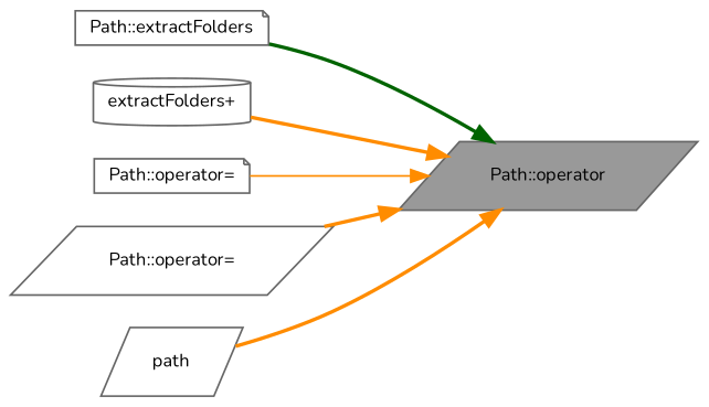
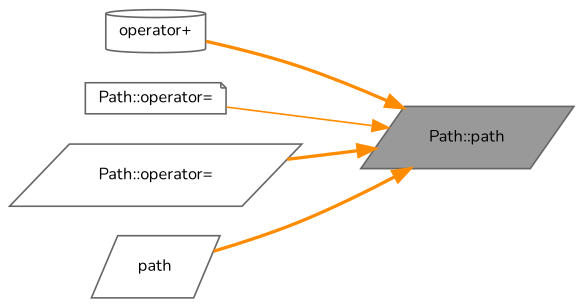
  digraph {
    fontname=Nunito
    rankdir=RL
    node [color=grey40 fillcolor=white fontname=Nunito fontsize=10 shape=parallelogram style=filled]
    edge [color=darkorange dir=back fontname=Nunito fontsize=10 labelfontname=Helvetica labelfontsize=10 style=bold]
-   n1 [color=gray40 fillcolor=grey60 fontcolor=black height=0.2 label="Path::operator" width=0.4]
-   n2 [height=0.2 label="Path::extractFolders" shape=note width=0.4]
-   n3 [height=0.2 label="extractFolders+" shape=cylinder width=0.4]
+   n1 [color=gray40 fillcolor=grey60 fontcolor=black height=0.2 label="Path::path" width=0.4]
+   n3 [height=0.2 label="operator+" shape=cylinder width=0.4]
    n4 [height=0.2 label="Path::operator=" shape=note width=0.4]
    n5 [height=0.2 label="Path::operator=" width=0.4]
    n6 [height=0.2 label=path width=0.4]
-   n1 -> n2 [color=darkgreen]
    n1 -> n3
    n1 -> n4 [style=solid]
    n1 -> n5
    n1 -> n6
  }
